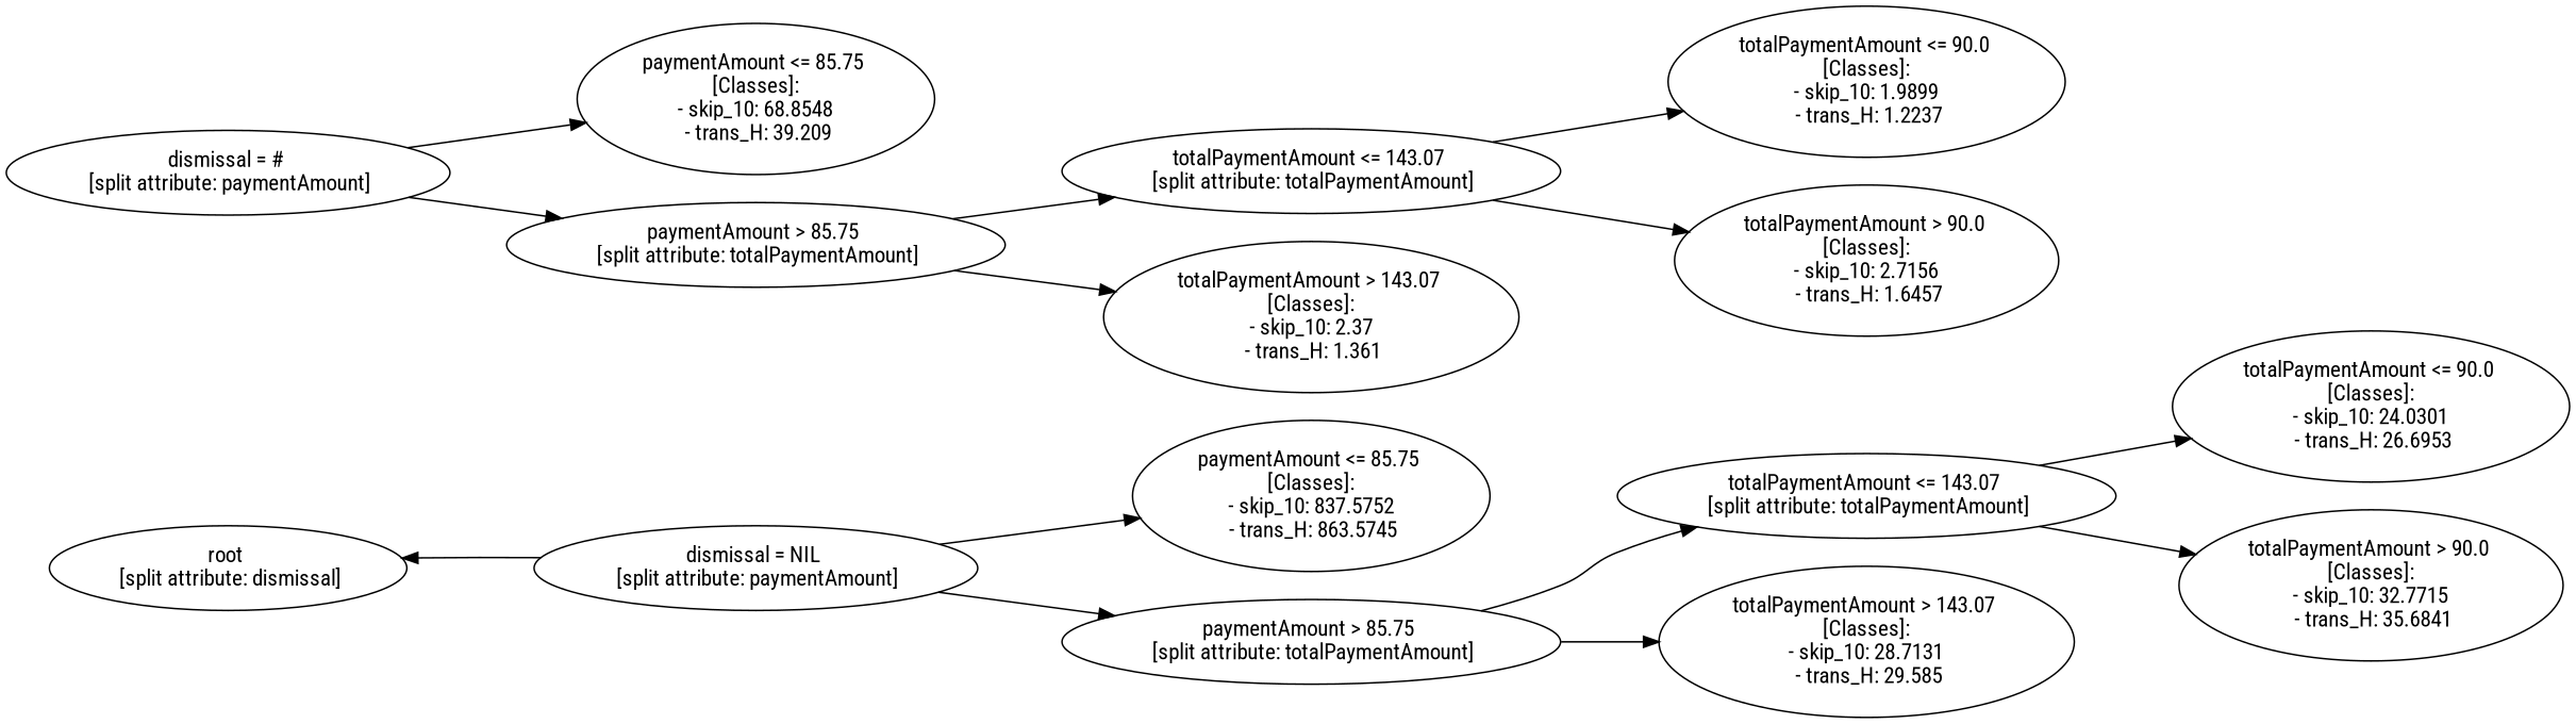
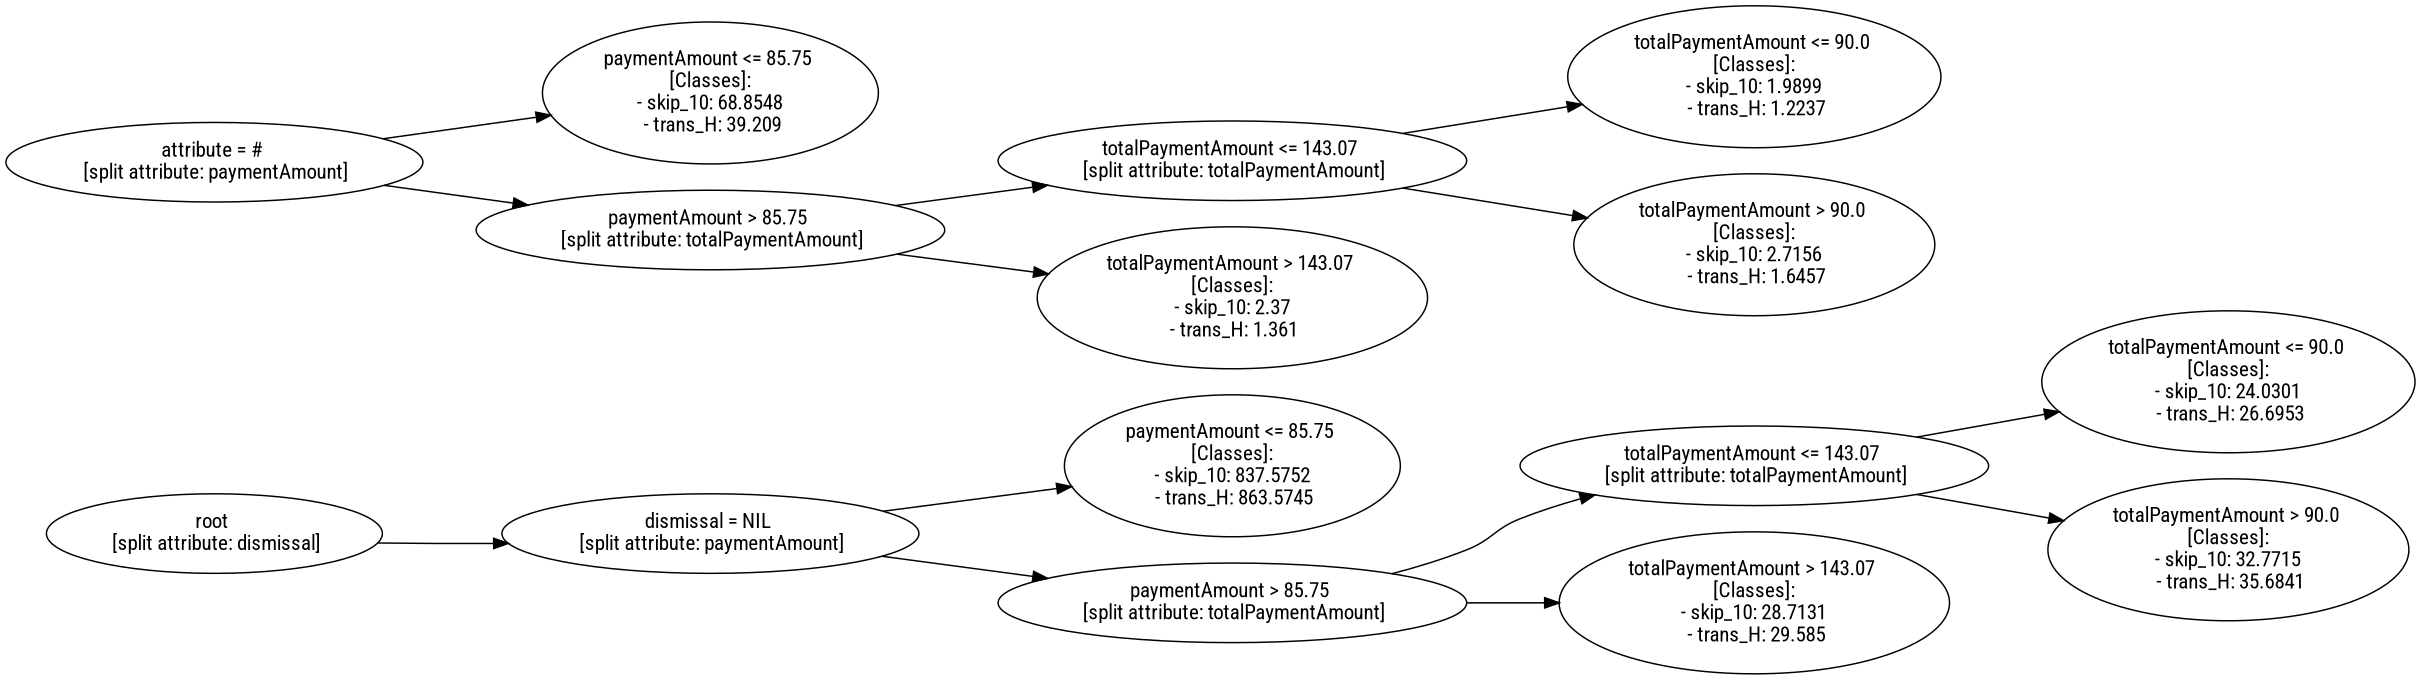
  digraph {
    fontname="Roboto Condensed"
    rankdir=LR
    node [fontname="Roboto Condensed"]
    edge [fontname="Roboto Condensed"]
    n1 [label="root \n [split attribute: dismissal]"]
    n2 [label="dismissal = NIL \n [split attribute: paymentAmount]"]
-   n3 [label="dismissal = # \n [split attribute: paymentAmount]"]
+   n3 [label="attribute = # \n [split attribute: paymentAmount]"]
    n4 [label="paymentAmount <= 85.75 \n [Classes]: \n - skip_10: 68.8548 \n - trans_H: 39.209"]
    n5 [label="paymentAmount > 85.75 \n [split attribute: totalPaymentAmount]"]
    n6 [label="paymentAmount <= 85.75 \n [Classes]: \n - skip_10: 837.5752 \n - trans_H: 863.5745"]
    n7 [label="paymentAmount > 85.75 \n [split attribute: totalPaymentAmount]"]
    n8 [label="totalPaymentAmount <= 143.07 \n [split attribute: totalPaymentAmount]"]
    n9 [label="totalPaymentAmount > 143.07 \n [Classes]: \n - skip_10: 2.37 \n - trans_H: 1.361"]
    n10 [label="totalPaymentAmount <= 90.0 \n [Classes]: \n - skip_10: 1.9899 \n - trans_H: 1.2237"]
    n11 [label="totalPaymentAmount > 90.0 \n [Classes]: \n - skip_10: 2.7156 \n - trans_H: 1.6457"]
    n12 [label="totalPaymentAmount <= 143.07 \n [split attribute: totalPaymentAmount]"]
    n13 [label="totalPaymentAmount > 143.07 \n [Classes]: \n - skip_10: 28.7131 \n - trans_H: 29.585"]
    n14 [label="totalPaymentAmount <= 90.0 \n [Classes]: \n - skip_10: 24.0301 \n - trans_H: 26.6953"]
    n15 [label="totalPaymentAmount > 90.0 \n [Classes]: \n - skip_10: 32.7715 \n - trans_H: 35.6841"]
-   n2 -> n1
+   n1 -> n2
    n2 -> n6
    n2 -> n7
    n3 -> n4
    n3 -> n5
    n5 -> n8
    n5 -> n9
    n7 -> n12
    n7 -> n13
    n8 -> n10
    n8 -> n11
    n12 -> n14
    n12 -> n15
  }
